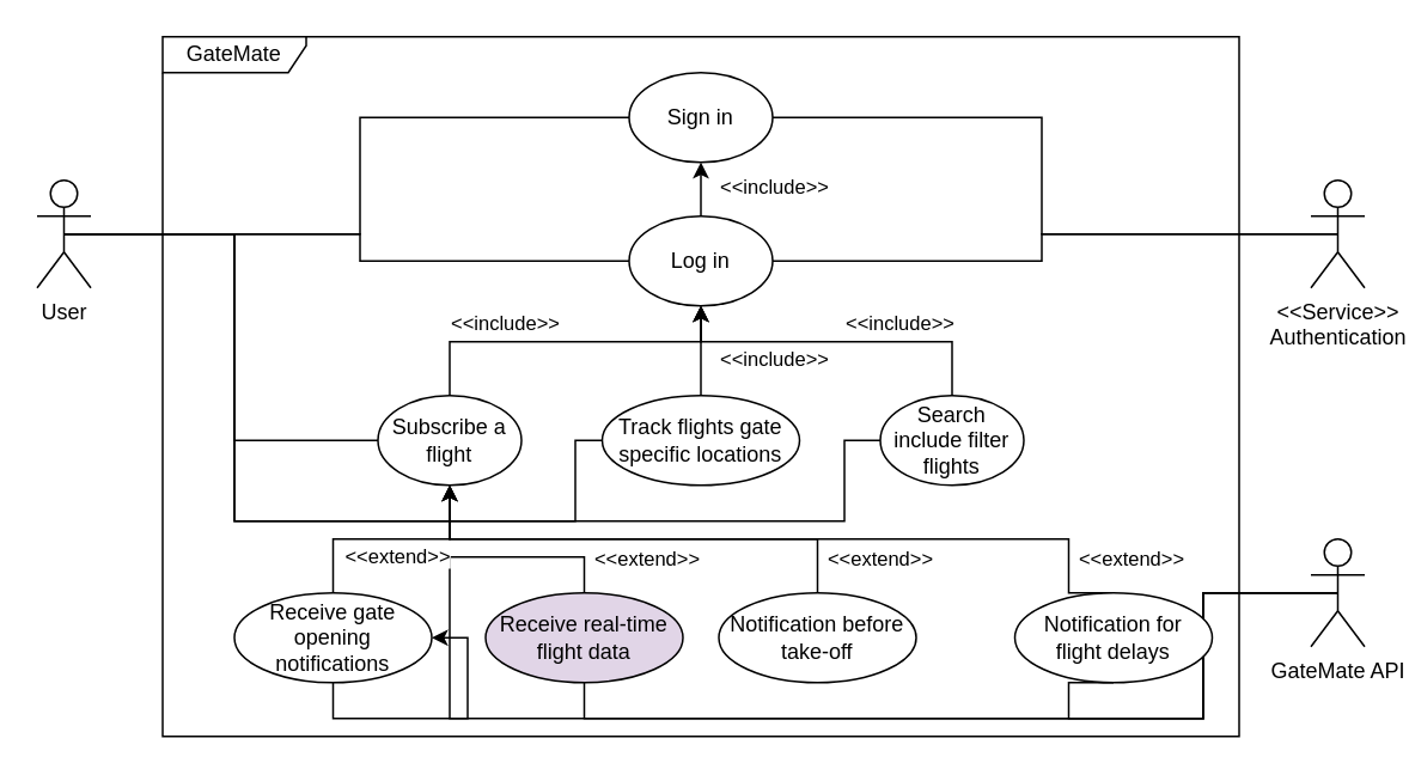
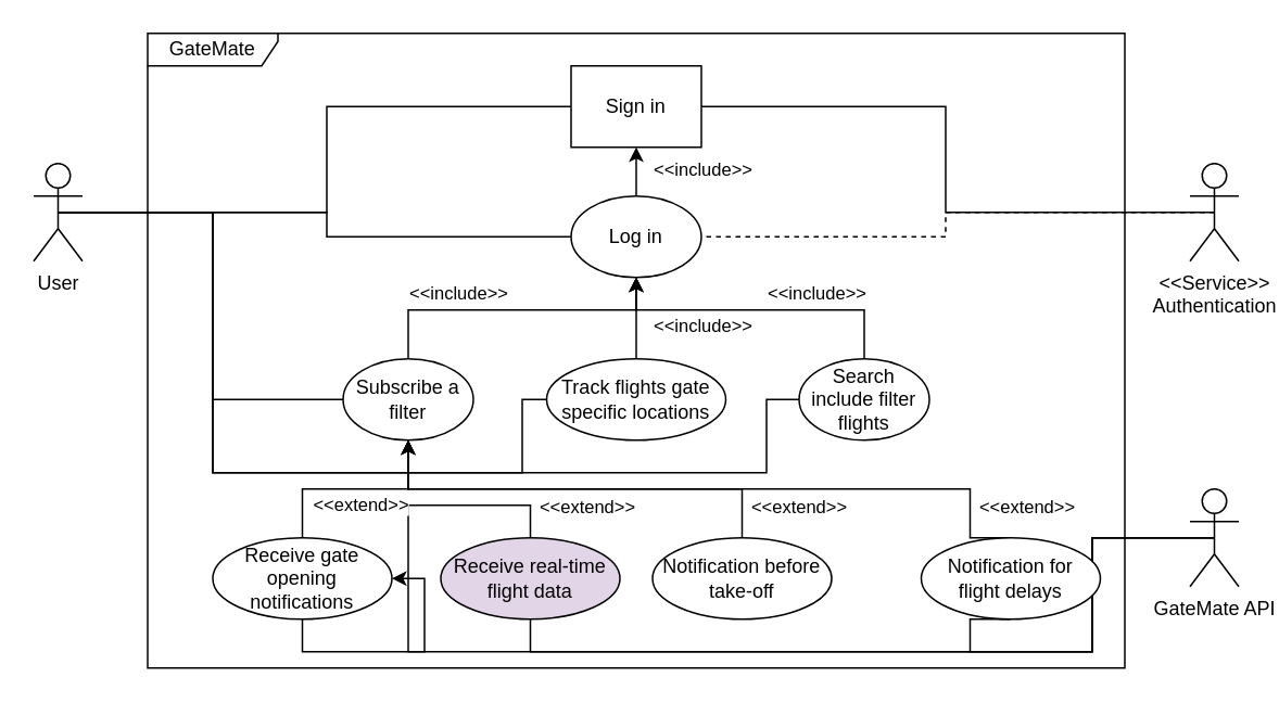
  <mxCell id="0" />
  <mxCell id="1" parent="0" />
  <mxCell id="2" value="GateMate" style="shape=umlFrame;whiteSpace=wrap;html=1;pointerEvents=0;width=80;height=20;" vertex="1" parent="1"><mxGeometry x="90" y="20" width="600" height="390" as="geometry" /></mxCell>
  <mxCell id="3" style="edgeStyle=orthogonalEdgeStyle;rounded=0;orthogonalLoop=1;jettySize=auto;html=1;exitX=0.5;exitY=0.5;exitDx=0;exitDy=0;exitPerimeter=0;entryX=0;entryY=0.5;entryDx=0;entryDy=0;endArrow=none;endFill=0;" edge="1" parent="1" source="8" target="14"><mxGeometry relative="1" as="geometry" /></mxCell>
  <mxCell id="4" style="edgeStyle=orthogonalEdgeStyle;rounded=0;orthogonalLoop=1;jettySize=auto;html=1;exitX=0.5;exitY=0.5;exitDx=0;exitDy=0;exitPerimeter=0;entryX=0;entryY=0.5;entryDx=0;entryDy=0;endArrow=none;endFill=0;" edge="1" parent="1" source="8" target="15"><mxGeometry relative="1" as="geometry" /></mxCell>
  <mxCell id="5" style="edgeStyle=orthogonalEdgeStyle;rounded=0;orthogonalLoop=1;jettySize=auto;html=1;exitX=0.5;exitY=0.5;exitDx=0;exitDy=0;exitPerimeter=0;entryX=0;entryY=0.5;entryDx=0;entryDy=0;endArrow=none;endFill=0;" edge="1" parent="1" source="8" target="19"><mxGeometry relative="1" as="geometry" /></mxCell>
  <mxCell id="6" style="edgeStyle=orthogonalEdgeStyle;rounded=0;orthogonalLoop=1;jettySize=auto;html=1;exitX=0.5;exitY=0.5;exitDx=0;exitDy=0;exitPerimeter=0;entryX=0;entryY=0.5;entryDx=0;entryDy=0;endArrow=none;endFill=0;" edge="1" parent="1" source="8" target="21"><mxGeometry relative="1" as="geometry"><Array as="points"><mxPoint x="130" y="130" /><mxPoint x="130" y="290" /><mxPoint x="320" y="290" /><mxPoint x="320" y="245" /></Array></mxGeometry></mxCell>
  <mxCell id="7" style="edgeStyle=orthogonalEdgeStyle;rounded=0;orthogonalLoop=1;jettySize=auto;html=1;exitX=0.5;exitY=0.5;exitDx=0;exitDy=0;exitPerimeter=0;entryX=0;entryY=0.5;entryDx=0;entryDy=0;endArrow=none;endFill=0;" edge="1" parent="1" source="8" target="17"><mxGeometry relative="1" as="geometry"><Array as="points"><mxPoint x="130" y="130" /><mxPoint x="130" y="290" /><mxPoint x="470" y="290" /><mxPoint x="470" y="245" /></Array></mxGeometry></mxCell>
  <mxCell id="8" value="User" style="shape=umlActor;verticalLabelPosition=bottom;verticalAlign=top;html=1;" vertex="1" parent="1"><mxGeometry x="20" y="100" width="30" height="60" as="geometry" /></mxCell>
- <mxCell id="9" style="edgeStyle=orthogonalEdgeStyle;rounded=0;orthogonalLoop=1;jettySize=auto;html=1;exitX=0.5;exitY=0.5;exitDx=0;exitDy=0;exitPerimeter=0;entryX=1;entryY=0.5;entryDx=0;entryDy=0;endArrow=none;endFill=0;" edge="1" parent="1" source="11" target="14"><mxGeometry relative="1" as="geometry" /></mxCell>
+ <mxCell id="9" style="edgeStyle=orthogonalEdgeStyle;rounded=0;orthogonalLoop=1;jettySize=auto;html=1;exitX=0.5;exitY=0.5;exitDx=0;exitDy=0;exitPerimeter=0;entryX=1;entryY=0.5;entryDx=0;entryDy=0;endArrow=none;endFill=0;dashed=1;" edge="1" parent="1" source="11" target="14"><mxGeometry relative="1" as="geometry" /></mxCell>
  <mxCell id="10" style="edgeStyle=orthogonalEdgeStyle;rounded=0;orthogonalLoop=1;jettySize=auto;html=1;exitX=0.5;exitY=0.5;exitDx=0;exitDy=0;exitPerimeter=0;entryX=1;entryY=0.5;entryDx=0;entryDy=0;endArrow=none;endFill=0;" edge="1" parent="1" source="11" target="15"><mxGeometry relative="1" as="geometry" /></mxCell>
  <mxCell id="11" value="&amp;lt;&amp;lt;Service&amp;gt;&amp;gt;&lt;br&gt;Authentication&lt;br&gt;" style="shape=umlActor;verticalLabelPosition=bottom;verticalAlign=top;html=1;" vertex="1" parent="1"><mxGeometry x="730" y="100" width="30" height="60" as="geometry" /></mxCell>
  <mxCell id="12" style="edgeStyle=orthogonalEdgeStyle;rounded=0;orthogonalLoop=1;jettySize=auto;html=1;exitX=0.5;exitY=0;exitDx=0;exitDy=0;entryX=0.5;entryY=1;entryDx=0;entryDy=0;" edge="1" parent="1" source="14" target="15"><mxGeometry relative="1" as="geometry" /></mxCell>
  <mxCell id="13" value="&amp;lt;&amp;lt;include&amp;gt;&amp;gt;" style="edgeLabel;html=1;align=center;verticalAlign=middle;resizable=0;points=[];" vertex="1" connectable="0" parent="12"><mxGeometry x="0.133" y="-4" relative="1" as="geometry"><mxPoint x="36" as="offset" /></mxGeometry></mxCell>
  <mxCell id="14" value="Log in" style="ellipse;whiteSpace=wrap;html=1;" vertex="1" parent="1"><mxGeometry x="350" y="120" width="80" height="50" as="geometry" /></mxCell>
- <mxCell id="15" value="Sign in" style="ellipse;whiteSpace=wrap;html=1;" vertex="1" parent="1"><mxGeometry x="350" y="40" width="80" height="50" as="geometry" /></mxCell>
+ <mxCell id="15" value="Sign in" style="whiteSpace=wrap;html=1;rounded=0;" vertex="1" parent="1"><mxGeometry x="350" y="40" width="80" height="50" as="geometry" /></mxCell>
  <mxCell id="16" style="edgeStyle=orthogonalEdgeStyle;rounded=0;orthogonalLoop=1;jettySize=auto;html=1;exitX=0.5;exitY=0;exitDx=0;exitDy=0;entryX=0.5;entryY=1;entryDx=0;entryDy=0;" edge="1" parent="1" source="17" target="14"><mxGeometry relative="1" as="geometry"><Array as="points"><mxPoint x="530" y="190" /><mxPoint x="390" y="190" /></Array></mxGeometry></mxCell>
  <mxCell id="17" value="Search include filter flights" style="ellipse;whiteSpace=wrap;html=1;" vertex="1" parent="1"><mxGeometry x="490" y="220" width="80" height="50" as="geometry" /></mxCell>
  <mxCell id="18" style="edgeStyle=orthogonalEdgeStyle;rounded=0;orthogonalLoop=1;jettySize=auto;html=1;exitX=0.5;exitY=0;exitDx=0;exitDy=0;entryX=0.5;entryY=1;entryDx=0;entryDy=0;" edge="1" parent="1" source="19" target="14"><mxGeometry relative="1" as="geometry"><Array as="points"><mxPoint x="250" y="190" /><mxPoint x="390" y="190" /></Array></mxGeometry></mxCell>
- <mxCell id="19" value="Subscribe a flight" style="ellipse;whiteSpace=wrap;html=1;" vertex="1" parent="1"><mxGeometry x="210" y="220" width="80" height="50" as="geometry" /></mxCell>
+ <mxCell id="19" value="Subscribe a filter" style="ellipse;whiteSpace=wrap;html=1;" vertex="1" parent="1"><mxGeometry x="210" y="220" width="80" height="50" as="geometry" /></mxCell>
  <mxCell id="20" style="edgeStyle=orthogonalEdgeStyle;rounded=0;orthogonalLoop=1;jettySize=auto;html=1;exitX=0.5;exitY=0;exitDx=0;exitDy=0;entryX=0.5;entryY=1;entryDx=0;entryDy=0;" edge="1" parent="1" source="21" target="14"><mxGeometry relative="1" as="geometry"><mxPoint x="390" y="180" as="targetPoint" /></mxGeometry></mxCell>
  <mxCell id="21" value="Track flights gate specific locations" style="ellipse;whiteSpace=wrap;html=1;" vertex="1" parent="1"><mxGeometry x="335" y="220" width="110" height="50" as="geometry" /></mxCell>
  <mxCell id="22" value="&amp;lt;&amp;lt;include&amp;gt;&amp;gt;" style="edgeLabel;html=1;align=center;verticalAlign=middle;resizable=0;points=[];" vertex="1" connectable="0" parent="1"><mxGeometry x="500" y="179.997" as="geometry" /></mxCell>
  <mxCell id="23" value="&amp;lt;&amp;lt;include&amp;gt;&amp;gt;" style="edgeLabel;html=1;align=center;verticalAlign=middle;resizable=0;points=[];" vertex="1" connectable="0" parent="1"><mxGeometry x="280" y="179.997" as="geometry" /></mxCell>
  <mxCell id="24" value="&amp;lt;&amp;lt;include&amp;gt;&amp;gt;" style="edgeLabel;html=1;align=center;verticalAlign=middle;resizable=0;points=[];" vertex="1" connectable="0" parent="1"><mxGeometry x="430" y="199.997" as="geometry" /></mxCell>
  <mxCell id="25" style="edgeStyle=orthogonalEdgeStyle;rounded=0;orthogonalLoop=1;jettySize=auto;html=1;exitX=0.5;exitY=0.5;exitDx=0;exitDy=0;exitPerimeter=0;entryX=0.5;entryY=1;entryDx=0;entryDy=0;endArrow=none;endFill=0;" edge="1" parent="1" source="28" target="30"><mxGeometry relative="1" as="geometry"><Array as="points"><mxPoint x="670" y="330" /><mxPoint x="670" y="400" /><mxPoint x="595" y="400" /></Array></mxGeometry></mxCell>
  <mxCell id="26" style="edgeStyle=orthogonalEdgeStyle;rounded=0;orthogonalLoop=1;jettySize=auto;html=1;exitX=0.5;exitY=0.5;exitDx=0;exitDy=0;exitPerimeter=0;entryX=0.5;entryY=1;entryDx=0;entryDy=0;endArrow=none;endFill=0;" edge="1" parent="1" source="28" target="34"><mxGeometry relative="1" as="geometry"><Array as="points"><mxPoint x="670" y="330" /><mxPoint x="670" y="400" /><mxPoint x="325" y="400" /></Array></mxGeometry></mxCell>
  <mxCell id="27" style="edgeStyle=orthogonalEdgeStyle;rounded=0;orthogonalLoop=1;jettySize=auto;html=1;exitX=0.5;exitY=0.5;exitDx=0;exitDy=0;exitPerimeter=0;entryX=0.5;entryY=1;entryDx=0;entryDy=0;endArrow=none;endFill=0;" edge="1" parent="1" source="28" target="37"><mxGeometry relative="1" as="geometry"><Array as="points"><mxPoint x="670" y="330" /><mxPoint x="670" y="400" /><mxPoint x="185" y="400" /></Array></mxGeometry></mxCell>
  <mxCell id="28" value="GateMate API" style="shape=umlActor;verticalLabelPosition=bottom;verticalAlign=top;html=1;" vertex="1" parent="1"><mxGeometry x="730" y="300" width="30" height="60" as="geometry" /></mxCell>
  <mxCell id="29" style="edgeStyle=orthogonalEdgeStyle;rounded=0;orthogonalLoop=1;jettySize=auto;html=1;exitX=0.5;exitY=0;exitDx=0;exitDy=0;entryX=0.5;entryY=1;entryDx=0;entryDy=0;" edge="1" parent="1" source="30" target="19"><mxGeometry relative="1" as="geometry"><Array as="points"><mxPoint x="595" y="300" /><mxPoint x="250" y="300" /></Array></mxGeometry></mxCell>
  <mxCell id="30" value="Notification for &lt;br&gt;flight delays" style="ellipse;whiteSpace=wrap;html=1;" vertex="1" parent="1"><mxGeometry x="565" y="330" width="110" height="50" as="geometry" /></mxCell>
  <mxCell id="31" style="edgeStyle=orthogonalEdgeStyle;rounded=0;orthogonalLoop=1;jettySize=auto;html=1;exitX=0.5;exitY=0;exitDx=0;exitDy=0;entryX=0.5;entryY=1;entryDx=0;entryDy=0;" edge="1" parent="1" source="32" target="19"><mxGeometry relative="1" as="geometry"><Array as="points"><mxPoint x="455" y="300" /><mxPoint x="250" y="300" /></Array></mxGeometry></mxCell>
  <mxCell id="32" value="Notification before take-off" style="ellipse;whiteSpace=wrap;html=1;" vertex="1" parent="1"><mxGeometry x="400" y="330" width="110" height="50" as="geometry" /></mxCell>
  <mxCell id="33" style="edgeStyle=orthogonalEdgeStyle;rounded=0;orthogonalLoop=1;jettySize=auto;html=1;exitX=0.5;exitY=0;exitDx=0;exitDy=0;" edge="1" parent="1" source="34" target="37"><mxGeometry relative="1" as="geometry" /></mxCell>
  <mxCell id="34" value="Receive real-time flight data" style="ellipse;whiteSpace=wrap;html=1;fillColor=#e1d5e7;" vertex="1" parent="1"><mxGeometry x="270" y="330" width="110" height="50" as="geometry" /></mxCell>
  <mxCell id="35" style="edgeStyle=orthogonalEdgeStyle;rounded=0;orthogonalLoop=1;jettySize=auto;html=1;exitX=0.5;exitY=0;exitDx=0;exitDy=0;entryX=0.5;entryY=1;entryDx=0;entryDy=0;" edge="1" parent="1" source="37" target="19"><mxGeometry relative="1" as="geometry"><Array as="points"><mxPoint x="185" y="300" /><mxPoint x="250" y="300" /></Array></mxGeometry></mxCell>
  <mxCell id="36" value="&amp;lt;&amp;lt;extend&amp;gt;&amp;gt;" style="edgeLabel;html=1;align=center;verticalAlign=middle;resizable=0;points=[];" vertex="1" connectable="0" parent="35"><mxGeometry x="-0.653" y="2" relative="1" as="geometry"><mxPoint x="37" y="1" as="offset" /></mxGeometry></mxCell>
  <mxCell id="37" value="Receive gate opening notifications" style="ellipse;whiteSpace=wrap;html=1;" vertex="1" parent="1"><mxGeometry x="130" y="330" width="110" height="50" as="geometry" /></mxCell>
  <mxCell id="38" value="&amp;lt;&amp;lt;extend&amp;gt;&amp;gt;" style="edgeLabel;html=1;align=center;verticalAlign=middle;resizable=0;points=[];" vertex="1" connectable="0" parent="1"><mxGeometry x="359.998" y="310.002" as="geometry" /></mxCell>
  <mxCell id="39" value="&amp;lt;&amp;lt;extend&amp;gt;&amp;gt;" style="edgeLabel;html=1;align=center;verticalAlign=middle;resizable=0;points=[];" vertex="1" connectable="0" parent="1"><mxGeometry x="489.998" y="310.002" as="geometry" /></mxCell>
  <mxCell id="40" value="&amp;lt;&amp;lt;extend&amp;gt;&amp;gt;" style="edgeLabel;html=1;align=center;verticalAlign=middle;resizable=0;points=[];" vertex="1" connectable="0" parent="1"><mxGeometry x="629.998" y="310.002" as="geometry" /></mxCell>
